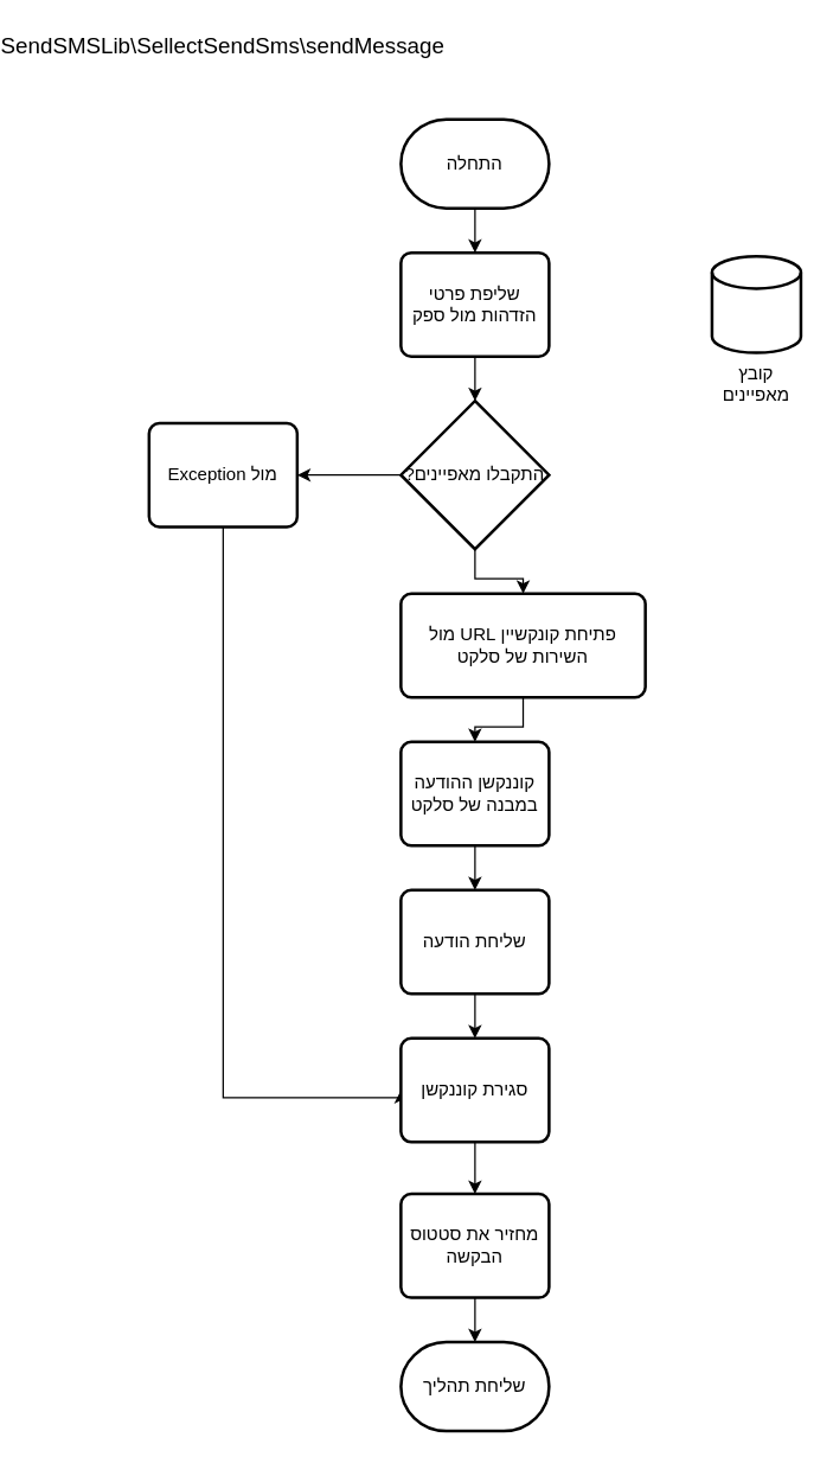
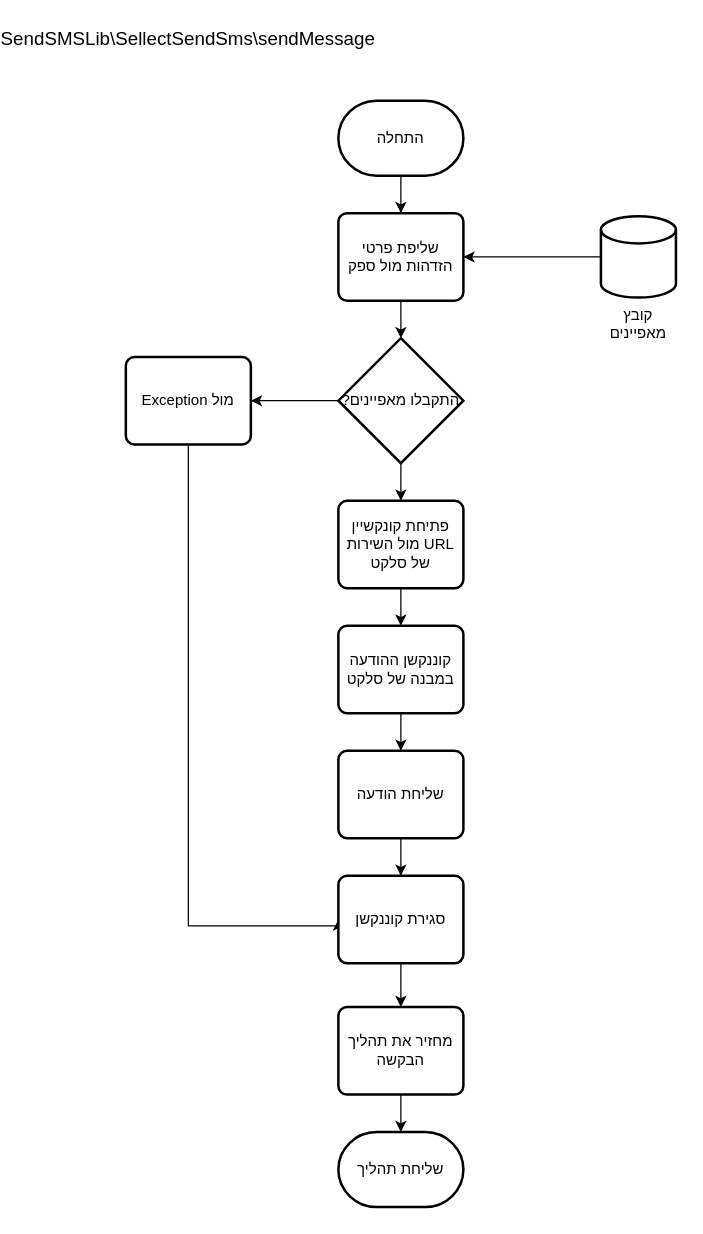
  <mxCell id="0" />
  <mxCell id="1" parent="0" />
  <mxCell id="2" value="" style="edgeStyle=orthogonalEdgeStyle;rounded=0;orthogonalLoop=1;jettySize=auto;html=1;" parent="1" source="3" target="5" edge="1"><mxGeometry relative="1" as="geometry" /></mxCell>
  <mxCell id="3" value="התחלה" style="strokeWidth=2;html=1;shape=mxgraph.flowchart.terminator;whiteSpace=wrap;" parent="1" vertex="1"><mxGeometry x="270" y="80" width="100" height="60" as="geometry" /></mxCell>
  <mxCell id="4" value="" style="edgeStyle=orthogonalEdgeStyle;rounded=0;orthogonalLoop=1;jettySize=auto;html=1;" parent="1" source="5" target="10" edge="1"><mxGeometry relative="1" as="geometry" /></mxCell>
  <mxCell id="5" value="שליפת פרטי הזדהות מול ספק" style="rounded=1;whiteSpace=wrap;html=1;absoluteArcSize=1;arcSize=14;strokeWidth=2;textDirection=rtl;" parent="1" vertex="1"><mxGeometry x="270" y="170" width="100" height="70" as="geometry" /></mxCell>
+ <mxCell id="6" value="" style="edgeStyle=orthogonalEdgeStyle;rounded=0;orthogonalLoop=1;jettySize=auto;html=1;entryX=1;entryY=0.5;entryDx=0;entryDy=0;" parent="1" source="7" target="5" edge="1"><mxGeometry relative="1" as="geometry"><mxPoint x="400" y="205" as="targetPoint" /></mxGeometry></mxCell>
  <mxCell id="7" value="קובץ מאפיינים" style="strokeWidth=2;html=1;shape=mxgraph.flowchart.database;whiteSpace=wrap;fontSize=12;verticalAlign=top;labelPosition=center;verticalLabelPosition=bottom;align=center;" parent="1" vertex="1"><mxGeometry x="480" y="172.5" width="60" height="65" as="geometry" /></mxCell>
  <mxCell id="8" value="" style="edgeStyle=orthogonalEdgeStyle;rounded=0;orthogonalLoop=1;jettySize=auto;html=1;" parent="1" source="10" target="12" edge="1"><mxGeometry relative="1" as="geometry" /></mxCell>
  <mxCell id="9" style="edgeStyle=orthogonalEdgeStyle;rounded=0;orthogonalLoop=1;jettySize=auto;html=1;entryX=1;entryY=0.5;entryDx=0;entryDy=0;fontSize=15;" parent="1" source="10" target="21" edge="1"><mxGeometry relative="1" as="geometry" /></mxCell>
  <mxCell id="10" value="התקבלו מאפיינים?&lt;br&gt;" style="strokeWidth=2;html=1;shape=mxgraph.flowchart.decision;whiteSpace=wrap;textDirection=rtl;" parent="1" vertex="1"><mxGeometry x="270" y="270" width="100" height="100" as="geometry" /></mxCell>
  <mxCell id="11" value="" style="edgeStyle=orthogonalEdgeStyle;rounded=0;orthogonalLoop=1;jettySize=auto;html=1;" parent="1" source="12" target="14" edge="1"><mxGeometry relative="1" as="geometry" /></mxCell>
- <mxCell id="12" value="&lt;span lang=&quot;HE&quot; dir=&quot;RTL&quot;&gt;פתיחת קונקשיין &lt;/span&gt;&lt;span&gt;URL&lt;/span&gt;&lt;span lang=&quot;HE&quot; dir=&quot;RTL&quot;&gt; מול השירות של סלקט&lt;/span&gt;" style="rounded=1;whiteSpace=wrap;html=1;absoluteArcSize=1;arcSize=14;strokeWidth=2;textDirection=rtl;" parent="1" vertex="1"><mxGeometry x="270" y="400" width="165" height="70" as="geometry" /></mxCell>
+ <mxCell id="12" value="&lt;span lang=&quot;HE&quot; dir=&quot;RTL&quot;&gt;פתיחת קונקשיין &lt;/span&gt;&lt;span&gt;URL&lt;/span&gt;&lt;span lang=&quot;HE&quot; dir=&quot;RTL&quot;&gt; מול השירות של סלקט&lt;/span&gt;" style="rounded=1;whiteSpace=wrap;html=1;absoluteArcSize=1;arcSize=14;strokeWidth=2;textDirection=rtl;" parent="1" vertex="1"><mxGeometry x="270" y="400" width="100" height="70" as="geometry" /></mxCell>
  <mxCell id="13" value="" style="edgeStyle=orthogonalEdgeStyle;rounded=0;orthogonalLoop=1;jettySize=auto;html=1;" parent="1" source="14" target="16" edge="1"><mxGeometry relative="1" as="geometry" /></mxCell>
  <mxCell id="14" value="&lt;span lang=&quot;HE&quot; dir=&quot;RTL&quot;&gt;קוננקשן ההודעה במבנה של סלקט&lt;/span&gt;&lt;br&gt;" style="rounded=1;whiteSpace=wrap;html=1;absoluteArcSize=1;arcSize=14;strokeWidth=2;textDirection=rtl;" parent="1" vertex="1"><mxGeometry x="270" width="100" height="70" as="geometry" y="500" /></mxCell>
  <mxCell id="15" value="" style="edgeStyle=orthogonalEdgeStyle;rounded=0;orthogonalLoop=1;jettySize=auto;html=1;" parent="1" source="23" target="18" edge="1"><mxGeometry relative="1" as="geometry" /></mxCell>
  <mxCell id="16" value="&lt;span lang=&quot;HE&quot; dir=&quot;RTL&quot;&gt;שליחת הודעה&lt;/span&gt;&lt;br&gt;" style="rounded=1;whiteSpace=wrap;html=1;absoluteArcSize=1;arcSize=14;strokeWidth=2;textDirection=rtl;" parent="1" vertex="1"><mxGeometry x="270" y="600" width="100" height="70" as="geometry" /></mxCell>
  <mxCell id="17" value="" style="edgeStyle=orthogonalEdgeStyle;rounded=0;orthogonalLoop=1;jettySize=auto;html=1;fontSize=15;" parent="1" source="18" target="22" edge="1"><mxGeometry relative="1" as="geometry" /></mxCell>
- <mxCell id="18" value="&lt;span lang=&quot;HE&quot; dir=&quot;RTL&quot;&gt;מחזיר את סטטוס הבקשה&lt;/span&gt;&lt;br&gt;" style="rounded=1;whiteSpace=wrap;html=1;absoluteArcSize=1;arcSize=14;strokeWidth=2;textDirection=rtl;" parent="1" vertex="1"><mxGeometry x="270" y="805" width="100" height="70" as="geometry" /></mxCell>
+ <mxCell id="18" value="&lt;span lang=&quot;HE&quot; dir=&quot;RTL&quot;&gt;מחזיר את תהליך הבקשה&lt;/span&gt;&lt;br&gt;" style="rounded=1;whiteSpace=wrap;html=1;absoluteArcSize=1;arcSize=14;strokeWidth=2;textDirection=rtl;" parent="1" vertex="1"><mxGeometry x="270" y="805" width="100" height="70" as="geometry" /></mxCell>
  <mxCell id="19" value="SendSMSLib\SellectSendSms\sendMessage" style="text;html=1;strokeColor=none;fillColor=none;align=center;verticalAlign=middle;whiteSpace=wrap;rounded=0;fontSize=15;" parent="1" vertex="1"><mxGeometry x="20" y="20" width="260" height="20" as="geometry" /></mxCell>
  <mxCell id="20" style="edgeStyle=orthogonalEdgeStyle;rounded=0;orthogonalLoop=1;jettySize=auto;html=1;fontSize=15;entryX=0;entryY=0.5;entryDx=0;entryDy=0;" parent="1" source="21" target="23" edge="1"><mxGeometry relative="1" as="geometry"><Array as="points"><mxPoint x="150" y="740" /><mxPoint x="270" y="740" /></Array><mxPoint x="240" y="760" as="targetPoint" /></mxGeometry></mxCell>
  <mxCell id="21" value="מול Exception" style="rounded=1;whiteSpace=wrap;html=1;absoluteArcSize=1;arcSize=14;strokeWidth=2;textDirection=rtl;" parent="1" vertex="1"><mxGeometry x="100" y="285" width="100" height="70" as="geometry" /></mxCell>
  <mxCell id="22" value="שליחת תהליך" style="strokeWidth=2;html=1;shape=mxgraph.flowchart.terminator;whiteSpace=wrap;" parent="1" vertex="1"><mxGeometry x="270" y="905" width="100" height="60" as="geometry" /></mxCell>
  <mxCell id="23" value="סגירת קוננקשן" style="rounded=1;whiteSpace=wrap;html=1;absoluteArcSize=1;arcSize=14;strokeWidth=2;textDirection=rtl;" vertex="1" parent="1"><mxGeometry x="270" y="700" width="100" height="70" as="geometry" /></mxCell>
  <mxCell id="24" value="" style="edgeStyle=orthogonalEdgeStyle;rounded=0;orthogonalLoop=1;jettySize=auto;html=1;" edge="1" parent="1" source="16" target="23"><mxGeometry relative="1" as="geometry"><mxPoint x="320" y="670" as="sourcePoint" /><mxPoint x="320" y="700" as="targetPoint" /></mxGeometry></mxCell>
